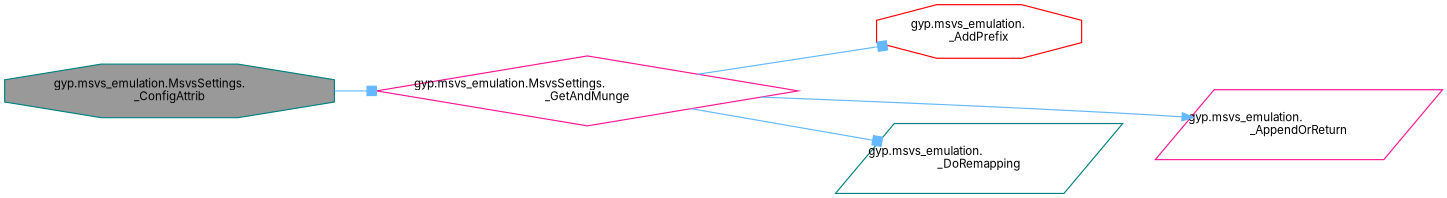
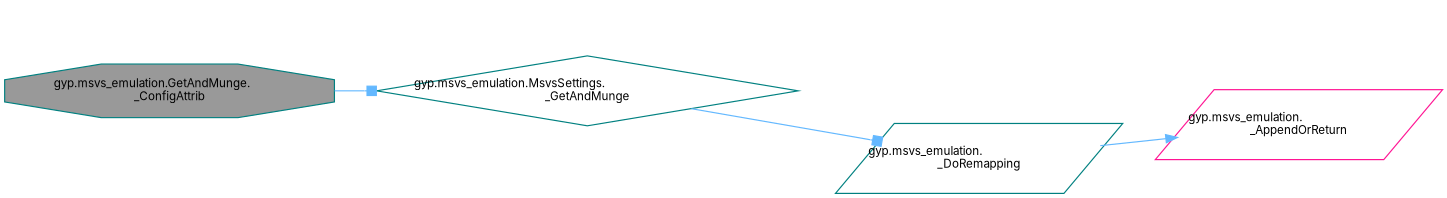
  digraph {
    fontname=Inter
    rankdir=LR
    node [color=teal fillcolor=white fontname=Inter fontsize=10 shape=octagon style=filled]
    edge [arrowhead=box color=steelblue1 fontname=Inter fontsize=10 labelfontname=Helvetica labelfontsize=10 style=solid]
-   n1 [fillcolor=grey60 fontcolor=black height=0.2 label="gyp.msvs_emulation.MsvsSettings.\l_ConfigAttrib" width=0.4]
-   n2 [color=deeppink height=0.2 label="gyp.msvs_emulation.MsvsSettings.\l_GetAndMunge" shape=diamond width=0.4]
-   n3 [color=red height=0.2 label="gyp.msvs_emulation.\l_AddPrefix" width=0.4]
+   n1 [fillcolor=grey60 fontcolor=black height=0.2 label="gyp.msvs_emulation.GetAndMunge.\l_ConfigAttrib" width=0.4]
+   n2 [height=0.2 label="gyp.msvs_emulation.MsvsSettings.\l_GetAndMunge" shape=diamond width=0.4]
    n4 [color=deeppink height=0.2 label="gyp.msvs_emulation.\l_AppendOrReturn" shape=parallelogram width=0.4]
    n5 [height=0.2 label="gyp.msvs_emulation.\l_DoRemapping" shape=parallelogram width=0.4]
    n1 -> n2
-   n2 -> n3
-   n2 -> n4 [arrowhead=normal]
+   n5 -> n4 [arrowhead=normal]
    n2 -> n5
  }
